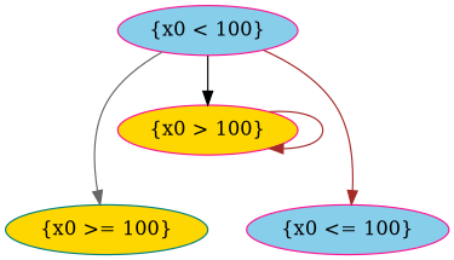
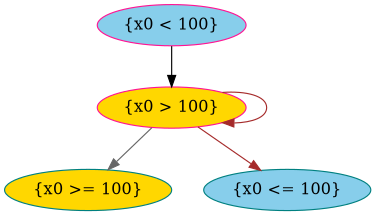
  digraph {
    node [color=deeppink fillcolor=gold init=0 match=0 style=filled]
    edge [color=brown]
    n1 [label="{x0 > 100}"]
    n2 [color=teal label="{x0 >= 100}"]
-   n3 [fillcolor=skyblue label="{x0 <= 100}"]
+   n3 [color=teal fillcolor=skyblue label="{x0 <= 100}"]
    n4 [fillcolor=skyblue label="{x0 < 100}"]
    n1 -> n1 [guard="{x0 <= 1}"]
-   n4 -> n2 [color=gray40 guard="{x0 > 1}"]
-   n4 -> n3 [guard="{x0 >= 1}"]
+   n1 -> n2 [color=gray40 guard="{x0 > 1}"]
+   n1 -> n3 [guard="{x0 >= 1}"]
    n4 -> n1 [color=black guard="{x0 < 1}"]
  }
